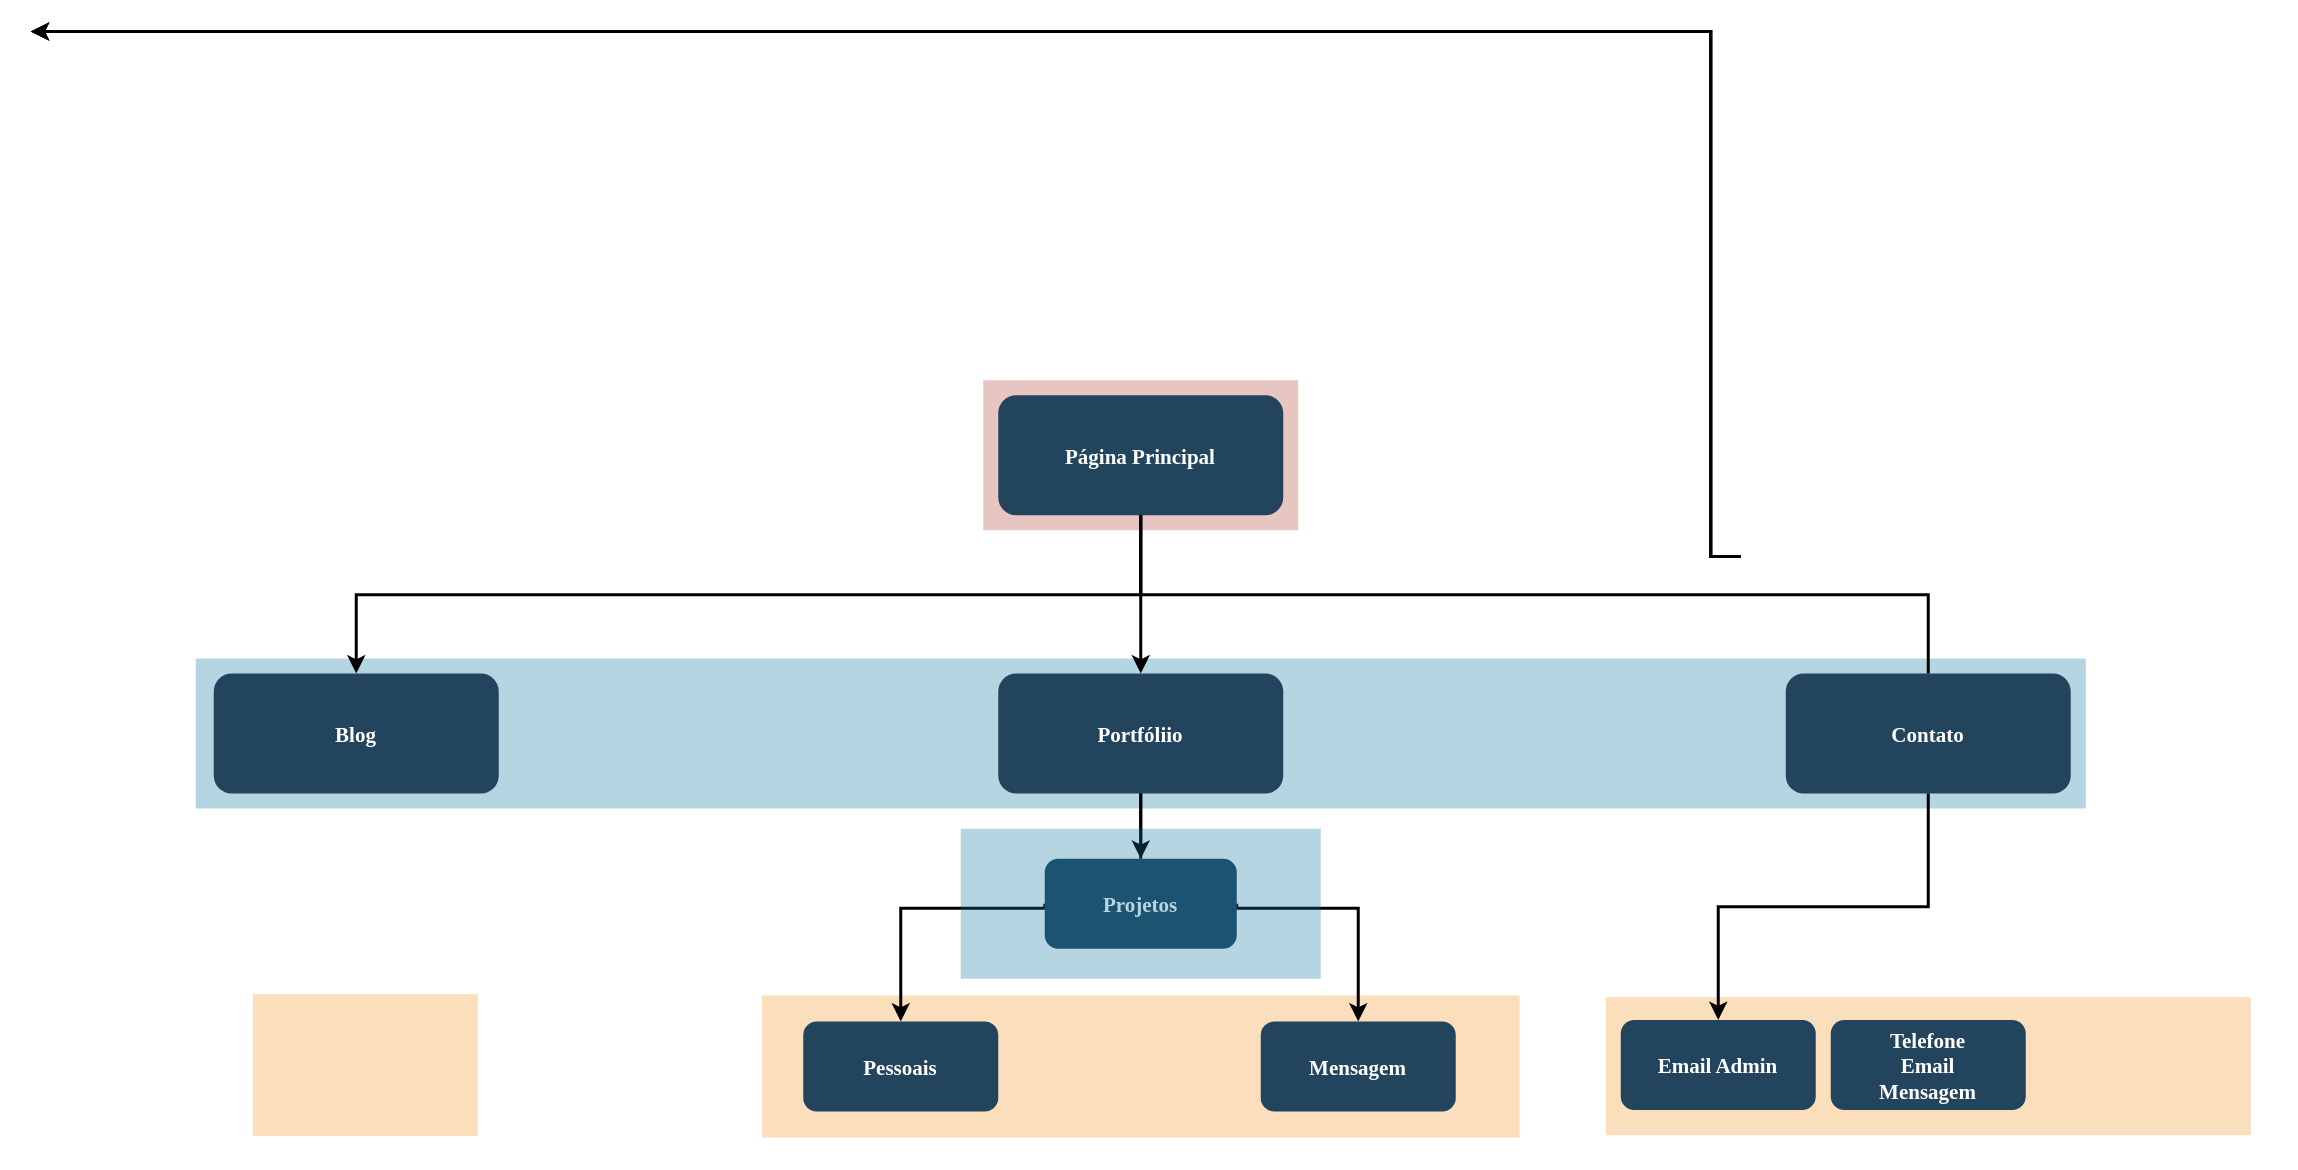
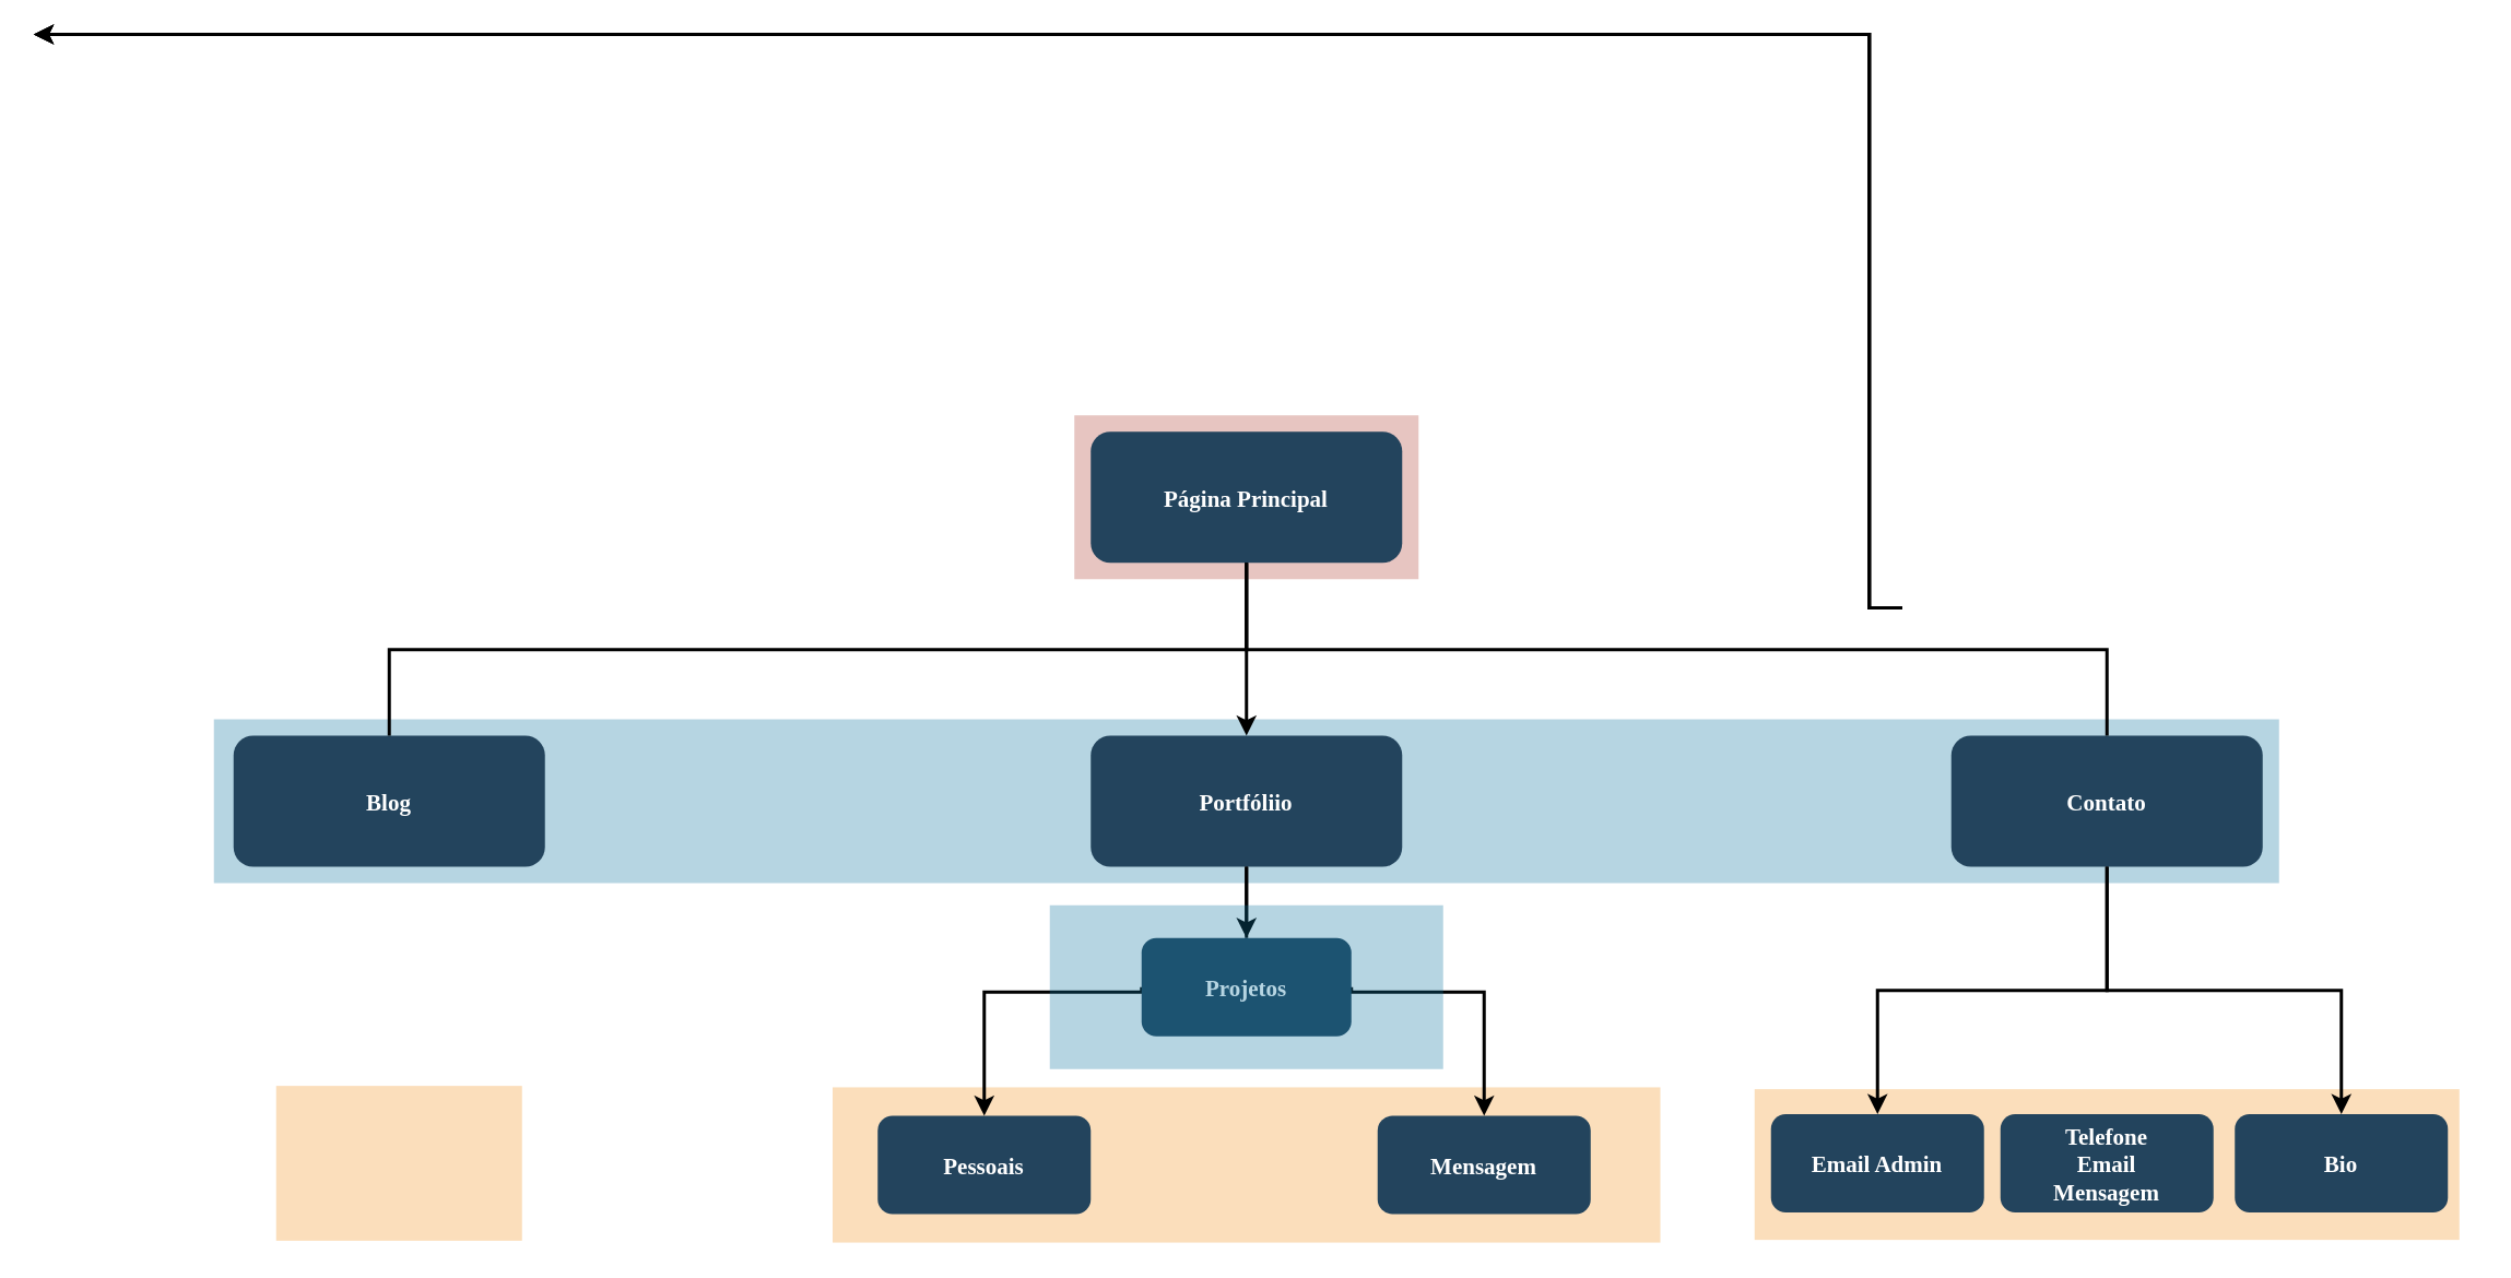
  <mxCell id="0" />
  <mxCell id="1" parent="0" />
  <mxCell id="2" value="" style="edgeStyle=elbowEdgeStyle;elbow=horizontal;strokeWidth=2;rounded=0" parent="1" edge="1"><mxGeometry x="-23" y="135.5" width="100" height="100" as="geometry"><mxPoint x="1160" y="370.5" as="sourcePoint" /><mxPoint x="20" y="20.5" as="targetPoint" /><Array as="points"><mxPoint x="1140" y="430.5" /></Array></mxGeometry></mxCell>
  <mxCell id="3" value="" style="edgeStyle=elbowEdgeStyle;elbow=horizontal;strokeWidth=2;rounded=0" parent="1" edge="1"><mxGeometry x="-23" y="135.5" width="100" height="100" as="geometry"><mxPoint x="1160" y="370.5" as="sourcePoint" /><mxPoint x="20" y="20.5" as="targetPoint" /><Array as="points"><mxPoint x="1140" y="460.5" /></Array></mxGeometry></mxCell>
  <mxCell id="4" value="" style="edgeStyle=elbowEdgeStyle;elbow=horizontal;strokeWidth=2;rounded=0" parent="1" edge="1"><mxGeometry x="-23" y="135.5" width="100" height="100" as="geometry"><mxPoint x="1160" y="370.5" as="sourcePoint" /><mxPoint x="20" y="20.5" as="targetPoint" /><Array as="points"><mxPoint x="1140" y="510.5" /></Array></mxGeometry></mxCell>
  <mxCell id="5" value="" style="group" vertex="1" connectable="0" parent="1"><mxGeometry x="130" y="253" width="1380" height="504.88" as="geometry" /></mxCell>
  <mxCell id="6" value="" style="fillColor=#F2931E;strokeColor=none;opacity=30;container=0;" parent="5" vertex="1"><mxGeometry x="377.5" y="410.13" width="505" height="94.75" as="geometry" /></mxCell>
  <mxCell id="7" value="" style="fillColor=#AE4132;strokeColor=none;opacity=30;container=0;" parent="5" vertex="1"><mxGeometry x="525" width="210" height="100.0" as="geometry" /></mxCell>
  <mxCell id="8" value="" style="fillColor=#10739E;strokeColor=none;opacity=30;container=0;" parent="5" vertex="1"><mxGeometry y="185.5" width="1260" height="100" as="geometry" /></mxCell>
  <mxCell id="9" value="" style="fillColor=#F2931E;strokeColor=none;opacity=30;container=0;" parent="5" vertex="1"><mxGeometry x="940" y="411.25" width="430" height="92" as="geometry" /></mxCell>
  <mxCell id="10" value="" style="fillColor=#F2931E;strokeColor=none;opacity=30;container=0;" parent="5" vertex="1"><mxGeometry x="38" y="409.25" width="150" height="94.5" as="geometry" /></mxCell>
  <mxCell id="11" value="Página Principal" style="rounded=1;fillColor=#23445D;gradientColor=none;strokeColor=none;fontColor=#FFFFFF;fontStyle=1;fontFamily=Tahoma;fontSize=14;container=0;" parent="5" vertex="1"><mxGeometry x="535" y="10.0" width="190" height="80" as="geometry" /></mxCell>
  <mxCell id="12" value="Contato" style="rounded=1;fillColor=#23445D;gradientColor=none;strokeColor=none;fontColor=#FFFFFF;fontStyle=1;fontFamily=Tahoma;fontSize=14;container=0;" parent="5" vertex="1"><mxGeometry x="1060" y="195.5" width="190" height="80" as="geometry" /></mxCell>
  <mxCell id="13" value="Portfóliio" style="rounded=1;fillColor=#23445D;gradientColor=none;strokeColor=none;fontColor=#FFFFFF;fontStyle=1;fontFamily=Tahoma;fontSize=14;container=0;" parent="5" vertex="1"><mxGeometry x="535.0" y="195.5" width="190" height="80" as="geometry" /></mxCell>
  <mxCell id="14" value="Blog" style="rounded=1;fillColor=#23445D;gradientColor=none;strokeColor=none;fontColor=#FFFFFF;fontStyle=1;fontFamily=Tahoma;fontSize=14;container=0;" parent="5" vertex="1"><mxGeometry x="12" y="195.5" width="190" height="80" as="geometry" /></mxCell>
  <mxCell id="15" value="Pessoais" style="rounded=1;fillColor=#23445D;gradientColor=none;strokeColor=none;fontColor=#FFFFFF;fontStyle=1;fontFamily=Tahoma;fontSize=14;container=0;" parent="5" vertex="1"><mxGeometry x="405" y="427.5" width="130" height="60" as="geometry" /></mxCell>
  <mxCell id="16" value="Mensagem" style="rounded=1;fillColor=#23445D;gradientColor=none;strokeColor=none;fontColor=#FFFFFF;fontStyle=1;fontFamily=Tahoma;fontSize=14;container=0;" parent="5" vertex="1"><mxGeometry x="710" y="427.5" width="130" height="60" as="geometry" /></mxCell>
  <mxCell id="17" value="Telefone&#10;Email&#10;Mensagem" style="rounded=1;fillColor=#23445D;gradientColor=none;strokeColor=none;fontColor=#FFFFFF;fontStyle=1;fontFamily=Tahoma;fontSize=14;container=0;" parent="5" vertex="1"><mxGeometry x="1090" y="426.5" width="130" height="60" as="geometry" /></mxCell>
  <mxCell id="18" value="Email Admin" style="rounded=1;fillColor=#23445D;gradientColor=none;strokeColor=none;fontColor=#FFFFFF;fontStyle=1;fontFamily=Tahoma;fontSize=14;container=0;" parent="5" vertex="1"><mxGeometry x="950" y="426.5" width="130" height="60" as="geometry" /></mxCell>
  <mxCell id="19" value="" style="edgeStyle=elbowEdgeStyle;elbow=vertical;strokeWidth=2;rounded=0" parent="5" source="11" target="13" edge="1"><mxGeometry x="320" y="85.5" width="100" height="100" as="geometry"><mxPoint x="835.0" y="135.5" as="sourcePoint" /><mxPoint x="1440.0" y="205.5" as="targetPoint" /></mxGeometry></mxCell>
- <mxCell id="20" value="" style="edgeStyle=elbowEdgeStyle;elbow=vertical;strokeWidth=2;rounded=0" parent="5" source="11" target="14" edge="1"><mxGeometry x="-50" y="-4.5" width="100" height="100" as="geometry"><mxPoint x="-50" y="95.5" as="sourcePoint" /><mxPoint x="50" y="-4.5" as="targetPoint" /></mxGeometry></mxCell>
+ <mxCell id="20" value="" style="edgeStyle=elbowEdgeStyle;elbow=vertical;strokeWidth=2;rounded=0;endArrow=none;" parent="5" source="11" target="14" edge="1"><mxGeometry x="-50" y="-4.5" width="100" height="100" as="geometry"><mxPoint x="-50" y="95.5" as="sourcePoint" /><mxPoint x="50" y="-4.5" as="targetPoint" /></mxGeometry></mxCell>
  <mxCell id="21" value="" style="edgeStyle=elbowEdgeStyle;elbow=vertical;strokeWidth=2;rounded=0" parent="5" source="13" target="29" edge="1"><mxGeometry x="-50" y="-4.5" width="100" height="100" as="geometry"><mxPoint x="-50" y="95.5" as="sourcePoint" /><mxPoint x="50" y="-4.5" as="targetPoint" /></mxGeometry></mxCell>
  <mxCell id="22" value="" style="edgeStyle=elbowEdgeStyle;elbow=vertical;strokeWidth=2;rounded=0;entryX=0.5;entryY=0;entryDx=0;entryDy=0;exitX=0.5;exitY=1;exitDx=0;exitDy=0;endArrow=none;" edge="1" parent="5" source="11" target="12"><mxGeometry x="330" y="95.5" width="100" height="100" as="geometry"><mxPoint x="835" y="135.5" as="sourcePoint" /><mxPoint x="640" y="205.5" as="targetPoint" /></mxGeometry></mxCell>
  <mxCell id="23" value="" style="edgeStyle=elbowEdgeStyle;elbow=vertical;strokeWidth=2;rounded=0;exitX=0.5;exitY=1;exitDx=0;exitDy=0;entryX=0.5;entryY=0;entryDx=0;entryDy=0;" edge="1" parent="5" source="12" target="18"><mxGeometry x="-960" y="-570" width="100" height="100" as="geometry"><mxPoint x="1080" y="276.5" as="sourcePoint" /><mxPoint x="900" y="446.5" as="targetPoint" /><Array as="points"><mxPoint x="990" y="351" /></Array></mxGeometry></mxCell>
+ <mxCell id="24" value="Bio" style="rounded=1;fillColor=#23445D;gradientColor=none;strokeColor=none;fontColor=#FFFFFF;fontStyle=1;fontFamily=Tahoma;fontSize=14;container=0;" parent="5" vertex="1"><mxGeometry x="1233" y="426.5" width="130" height="60" as="geometry" /></mxCell>
+ <mxCell id="25" value="" style="edgeStyle=elbowEdgeStyle;elbow=vertical;strokeWidth=2;rounded=0;exitX=0.5;exitY=1;exitDx=0;exitDy=0;entryX=0.5;entryY=0;entryDx=0;entryDy=0;" edge="1" parent="5" source="12" target="24"><mxGeometry x="-440" y="-270" width="100" height="100" as="geometry"><mxPoint x="1030" y="290" as="sourcePoint" /><mxPoint x="1080" y="471" as="targetPoint" /></mxGeometry></mxCell>
  <mxCell id="26" value="" style="edgeStyle=elbowEdgeStyle;elbow=vertical;strokeWidth=2;rounded=0;exitX=1;exitY=0.5;exitDx=0;exitDy=0;entryX=0.5;entryY=0;entryDx=0;entryDy=0;startArrow=none;" edge="1" parent="5" source="29" target="16"><mxGeometry x="-435.36" y="-300" width="100" height="100" as="geometry"><mxPoint x="664.64" y="300" as="sourcePoint" /><mxPoint x="664.64" y="435" as="targetPoint" /><Array as="points"><mxPoint x="743" y="352" /></Array></mxGeometry></mxCell>
  <mxCell id="27" value="" style="edgeStyle=elbowEdgeStyle;elbow=vertical;strokeWidth=2;rounded=0;exitX=0;exitY=0.5;exitDx=0;exitDy=0;" edge="1" parent="5" source="29" target="15"><mxGeometry x="-1015.36" y="-610" width="100" height="100" as="geometry"><mxPoint x="615" y="285.5" as="sourcePoint" /><mxPoint x="470" y="420.5" as="targetPoint" /><Array as="points"><mxPoint x="470" y="352" /></Array></mxGeometry></mxCell>
  <mxCell id="28" value="" style="edgeStyle=elbowEdgeStyle;elbow=vertical;strokeWidth=2;rounded=0;exitX=0.5;exitY=1;exitDx=0;exitDy=0;entryX=0.5;entryY=0;entryDx=0;entryDy=0;endArrow=none;" edge="1" parent="5" source="13" target="29"><mxGeometry x="-435.36" y="-300" width="100" height="100" as="geometry"><mxPoint x="817" y="643.5" as="sourcePoint" /><mxPoint x="962" y="795.5" as="targetPoint" /></mxGeometry></mxCell>
  <mxCell id="29" value="Projetos" style="rounded=1;fillColor=#23445D;gradientColor=none;strokeColor=none;fontColor=#FFFFFF;fontStyle=1;fontFamily=Tahoma;fontSize=14;container=0;" parent="5" vertex="1"><mxGeometry x="566" y="319" width="128" height="60" as="geometry" /></mxCell>
  <mxCell id="30" value="" style="fillColor=#10739E;strokeColor=none;opacity=30;container=0;" vertex="1" parent="5"><mxGeometry x="510" y="299" width="240" height="100" as="geometry" /></mxCell>
